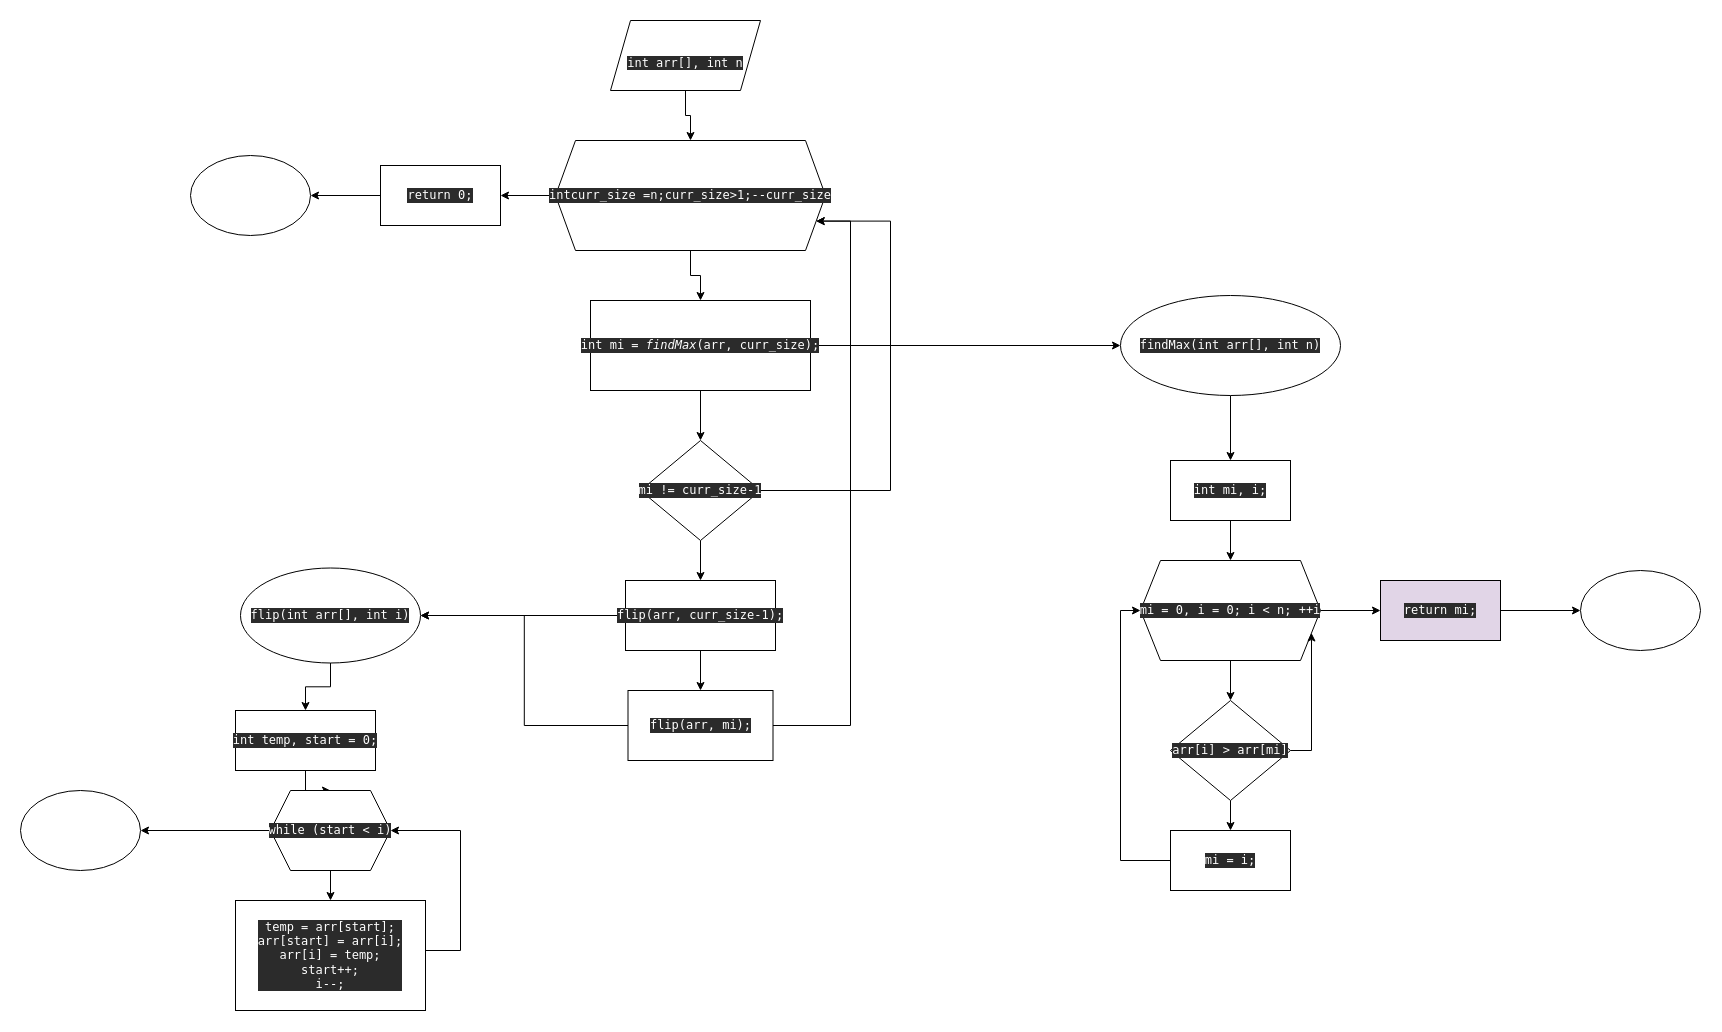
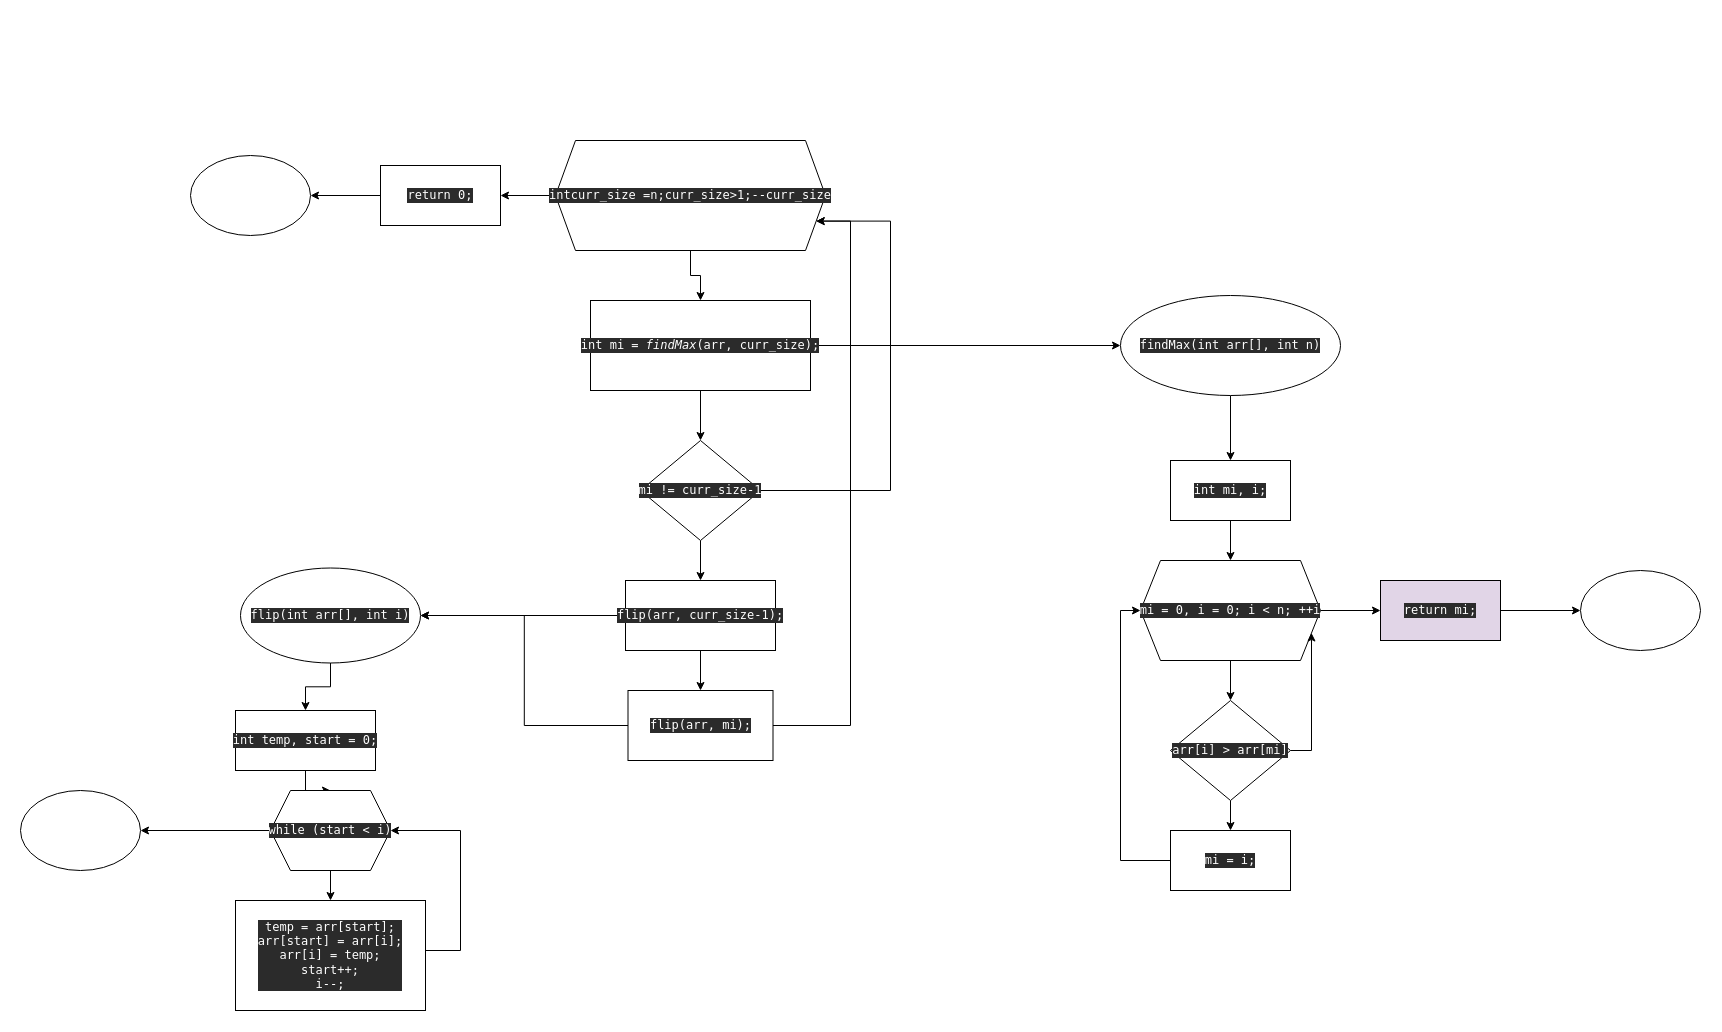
  <mxCell id="0" />
  <mxCell id="1" parent="0" />
- <mxCell id="2" style="edgeStyle=orthogonalEdgeStyle;rounded=0;orthogonalLoop=1;jettySize=auto;html=1;entryX=0.5;entryY=0;entryDx=0;entryDy=0;fontColor=#FFFFFF;" edge="1" parent="1" source="3" target="6"><mxGeometry relative="1" as="geometry" /></mxCell>
- <mxCell id="3" value="Введення:&lt;br&gt;&lt;div style=&quot;background-color: rgb(43, 43, 43); font-family: &amp;quot;JetBrains Mono&amp;quot;, monospace;&quot;&gt;&lt;pre&gt;int arr[]&lt;span style=&quot;&quot;&gt;, int &lt;/span&gt;n&lt;/pre&gt;&lt;/div&gt;" style="shape=parallelogram;perimeter=parallelogramPerimeter;whiteSpace=wrap;html=1;fixedSize=1;fontColor=#FFFFFF;" vertex="1" parent="1"><mxGeometry x="610" y="20" width="150" height="70" as="geometry" /></mxCell>
  <mxCell id="4" style="edgeStyle=orthogonalEdgeStyle;rounded=0;orthogonalLoop=1;jettySize=auto;html=1;entryX=0.5;entryY=0;entryDx=0;entryDy=0;fontColor=#FFFFFF;" edge="1" parent="1" source="6" target="9"><mxGeometry relative="1" as="geometry" /></mxCell>
  <mxCell id="5" style="edgeStyle=orthogonalEdgeStyle;rounded=0;orthogonalLoop=1;jettySize=auto;html=1;entryX=1;entryY=0.5;entryDx=0;entryDy=0;fontColor=#FFFFFF;" edge="1" parent="1" source="6" target="35"><mxGeometry relative="1" as="geometry" /></mxCell>
  <mxCell id="6" value="&lt;div style=&quot;background-color: rgb(43, 43, 43); font-family: &amp;quot;JetBrains Mono&amp;quot;, monospace;&quot;&gt;&lt;pre&gt;intcurr_size =n&lt;span style=&quot;&quot;&gt;;&lt;/span&gt;curr_size&amp;gt;&lt;span style=&quot;&quot;&gt;1&lt;/span&gt;&lt;span style=&quot;&quot;&gt;;&lt;/span&gt;--curr_size&lt;/pre&gt;&lt;/div&gt;" style="shape=hexagon;perimeter=hexagonPerimeter2;whiteSpace=wrap;html=1;fixedSize=1;fontColor=#FFFFFF;" vertex="1" parent="1"><mxGeometry x="555" y="140" width="270" height="110" as="geometry" /></mxCell>
  <mxCell id="7" style="edgeStyle=orthogonalEdgeStyle;rounded=0;orthogonalLoop=1;jettySize=auto;html=1;entryX=0.5;entryY=0;entryDx=0;entryDy=0;fontColor=#FFFFFF;" edge="1" parent="1" source="9" target="27"><mxGeometry relative="1" as="geometry" /></mxCell>
  <mxCell id="8" style="edgeStyle=orthogonalEdgeStyle;rounded=0;orthogonalLoop=1;jettySize=auto;html=1;entryX=0;entryY=0.5;entryDx=0;entryDy=0;fontColor=#FFFFFF;" edge="1" parent="1" source="9" target="11"><mxGeometry relative="1" as="geometry" /></mxCell>
  <mxCell id="9" value="&lt;div style=&quot;background-color: rgb(43, 43, 43); font-family: &amp;quot;JetBrains Mono&amp;quot;, monospace;&quot;&gt;&lt;pre&gt;int mi = &lt;span style=&quot;font-style:italic;&quot;&gt;findMax&lt;/span&gt;(arr&lt;span style=&quot;&quot;&gt;, &lt;/span&gt;curr_size)&lt;span style=&quot;&quot;&gt;;&lt;/span&gt;&lt;/pre&gt;&lt;/div&gt;" style="rounded=0;whiteSpace=wrap;html=1;fontColor=#FFFFFF;" vertex="1" parent="1"><mxGeometry x="590" y="300" width="220" height="90" as="geometry" /></mxCell>
  <mxCell id="10" style="edgeStyle=orthogonalEdgeStyle;rounded=0;orthogonalLoop=1;jettySize=auto;html=1;entryX=0.5;entryY=0;entryDx=0;entryDy=0;fontColor=#FFFFFF;" edge="1" parent="1" source="11" target="13"><mxGeometry relative="1" as="geometry" /></mxCell>
  <mxCell id="11" value="&lt;div style=&quot;background-color: rgb(43, 43, 43); font-family: &amp;quot;JetBrains Mono&amp;quot;, monospace;&quot;&gt;&lt;pre&gt;findMax(&lt;span style=&quot;&quot;&gt;int &lt;/span&gt;arr[]&lt;span style=&quot;&quot;&gt;, int &lt;/span&gt;n)&lt;/pre&gt;&lt;/div&gt;" style="ellipse;whiteSpace=wrap;html=1;fontColor=#FFFFFF;" vertex="1" parent="1"><mxGeometry x="1120" y="295" width="220" height="100" as="geometry" /></mxCell>
  <mxCell id="12" style="edgeStyle=orthogonalEdgeStyle;rounded=0;orthogonalLoop=1;jettySize=auto;html=1;entryX=0.5;entryY=0;entryDx=0;entryDy=0;fontColor=#FFFFFF;" edge="1" parent="1" source="13" target="16"><mxGeometry relative="1" as="geometry" /></mxCell>
  <mxCell id="13" value="&lt;div style=&quot;background-color: rgb(43, 43, 43); font-family: &amp;quot;JetBrains Mono&amp;quot;, monospace;&quot;&gt;&lt;pre&gt;int mi&lt;span style=&quot;&quot;&gt;, &lt;/span&gt;i&lt;span style=&quot;&quot;&gt;;&lt;br&gt;&lt;/span&gt;&lt;/pre&gt;&lt;/div&gt;" style="rounded=0;whiteSpace=wrap;html=1;fontColor=#FFFFFF;" vertex="1" parent="1"><mxGeometry x="1170" y="460" width="120" height="60" as="geometry" /></mxCell>
  <mxCell id="14" style="edgeStyle=orthogonalEdgeStyle;rounded=0;orthogonalLoop=1;jettySize=auto;html=1;entryX=0.5;entryY=0;entryDx=0;entryDy=0;fontColor=#FFFFFF;" edge="1" parent="1" source="16" target="19"><mxGeometry relative="1" as="geometry" /></mxCell>
  <mxCell id="15" style="edgeStyle=orthogonalEdgeStyle;rounded=0;orthogonalLoop=1;jettySize=auto;html=1;entryX=0;entryY=0.5;entryDx=0;entryDy=0;fontColor=#FFFFFF;" edge="1" parent="1" source="16" target="23"><mxGeometry relative="1" as="geometry" /></mxCell>
  <mxCell id="16" value="&lt;div style=&quot;background-color: rgb(43, 43, 43); font-family: &amp;quot;JetBrains Mono&amp;quot;, monospace;&quot;&gt;&lt;pre&gt;mi = 0&lt;span style=&quot;&quot;&gt;, &lt;/span&gt;i = &lt;span style=&quot;&quot;&gt;0&lt;/span&gt;&lt;span style=&quot;&quot;&gt;; &lt;/span&gt;i &amp;lt; n&lt;span style=&quot;&quot;&gt;; &lt;/span&gt;++i&lt;/pre&gt;&lt;/div&gt;" style="shape=hexagon;perimeter=hexagonPerimeter2;whiteSpace=wrap;html=1;fixedSize=1;fontColor=#FFFFFF;" vertex="1" parent="1"><mxGeometry x="1140" y="560" width="180" height="100" as="geometry" /></mxCell>
  <mxCell id="17" style="edgeStyle=orthogonalEdgeStyle;rounded=0;orthogonalLoop=1;jettySize=auto;html=1;entryX=0.5;entryY=0;entryDx=0;entryDy=0;fontColor=#FFFFFF;" edge="1" parent="1" source="19" target="21"><mxGeometry relative="1" as="geometry" /></mxCell>
  <mxCell id="18" style="edgeStyle=orthogonalEdgeStyle;rounded=0;orthogonalLoop=1;jettySize=auto;html=1;entryX=1;entryY=0.75;entryDx=0;entryDy=0;fontColor=#FFFFFF;" edge="1" parent="1" source="19" target="16"><mxGeometry relative="1" as="geometry"><Array as="points"><mxPoint x="1311" y="750" /></Array></mxGeometry></mxCell>
  <mxCell id="19" value="&lt;div style=&quot;background-color: rgb(43, 43, 43); font-family: &amp;quot;JetBrains Mono&amp;quot;, monospace;&quot;&gt;&lt;pre&gt;arr[i] &amp;gt; arr[mi]&lt;/pre&gt;&lt;/div&gt;" style="rhombus;whiteSpace=wrap;html=1;fontColor=#FFFFFF;" vertex="1" parent="1"><mxGeometry x="1170" y="700" width="120" height="100" as="geometry" /></mxCell>
  <mxCell id="20" style="edgeStyle=orthogonalEdgeStyle;rounded=0;orthogonalLoop=1;jettySize=auto;html=1;entryX=0;entryY=0.5;entryDx=0;entryDy=0;fontColor=#FFFFFF;" edge="1" parent="1" source="21" target="16"><mxGeometry relative="1" as="geometry"><Array as="points"><mxPoint x="1120" y="860" /><mxPoint x="1120" y="610" /></Array></mxGeometry></mxCell>
  <mxCell id="21" value="&lt;div style=&quot;background-color: rgb(43, 43, 43); font-family: &amp;quot;JetBrains Mono&amp;quot;, monospace;&quot;&gt;&lt;pre&gt;mi = i;&lt;/pre&gt;&lt;/div&gt;" style="rounded=0;whiteSpace=wrap;html=1;fontColor=#FFFFFF;" vertex="1" parent="1"><mxGeometry x="1170" y="830" width="120" height="60" as="geometry" /></mxCell>
  <mxCell id="22" style="edgeStyle=orthogonalEdgeStyle;rounded=0;orthogonalLoop=1;jettySize=auto;html=1;entryX=0;entryY=0.5;entryDx=0;entryDy=0;fontColor=#FFFFFF;" edge="1" parent="1" source="23" target="24"><mxGeometry relative="1" as="geometry" /></mxCell>
  <mxCell id="23" value="&lt;div style=&quot;background-color: rgb(43, 43, 43); font-family: &amp;quot;JetBrains Mono&amp;quot;, monospace;&quot;&gt;&lt;pre&gt;return mi&lt;span style=&quot;&quot;&gt;;&lt;/span&gt;&lt;/pre&gt;&lt;/div&gt;" style="rounded=0;whiteSpace=wrap;html=1;fontColor=#FFFFFF;fillColor=#e1d5e7;" vertex="1" parent="1"><mxGeometry x="1380" y="580" width="120" height="60" as="geometry" /></mxCell>
  <mxCell id="24" value="Кінець" style="ellipse;whiteSpace=wrap;html=1;fontColor=#FFFFFF;" vertex="1" parent="1"><mxGeometry x="1580" y="570" width="120" height="80" as="geometry" /></mxCell>
  <mxCell id="25" style="edgeStyle=orthogonalEdgeStyle;rounded=0;orthogonalLoop=1;jettySize=auto;html=1;entryX=0.5;entryY=0;entryDx=0;entryDy=0;fontColor=#FFFFFF;" edge="1" parent="1" source="27" target="33"><mxGeometry relative="1" as="geometry" /></mxCell>
  <mxCell id="26" style="edgeStyle=orthogonalEdgeStyle;rounded=0;orthogonalLoop=1;jettySize=auto;html=1;entryX=1;entryY=0.75;entryDx=0;entryDy=0;fontColor=#FFFFFF;" edge="1" parent="1" source="27" target="6"><mxGeometry relative="1" as="geometry"><Array as="points"><mxPoint x="890" y="490" /><mxPoint x="890" y="221" /></Array></mxGeometry></mxCell>
  <mxCell id="27" value="&lt;div style=&quot;background-color: rgb(43, 43, 43); font-family: &amp;quot;JetBrains Mono&amp;quot;, monospace;&quot;&gt;&lt;pre&gt;mi != curr_size-1&lt;/pre&gt;&lt;/div&gt;" style="rhombus;whiteSpace=wrap;html=1;fontColor=#FFFFFF;" vertex="1" parent="1"><mxGeometry x="640" y="440" width="120" height="100" as="geometry" /></mxCell>
  <mxCell id="28" style="edgeStyle=orthogonalEdgeStyle;rounded=0;orthogonalLoop=1;jettySize=auto;html=1;entryX=1;entryY=0.75;entryDx=0;entryDy=0;fontColor=#FFFFFF;" edge="1" parent="1" source="30" target="6"><mxGeometry relative="1" as="geometry"><Array as="points"><mxPoint x="850" y="725" /><mxPoint x="850" y="221" /></Array></mxGeometry></mxCell>
  <mxCell id="29" style="edgeStyle=orthogonalEdgeStyle;rounded=0;orthogonalLoop=1;jettySize=auto;html=1;entryX=1;entryY=0.5;entryDx=0;entryDy=0;fontColor=#FFFFFF;" edge="1" parent="1" source="30" target="38"><mxGeometry relative="1" as="geometry" /></mxCell>
  <mxCell id="30" value="&lt;div style=&quot;background-color: rgb(43, 43, 43); font-family: &amp;quot;JetBrains Mono&amp;quot;, monospace;&quot;&gt;&lt;pre&gt;flip(arr&lt;span style=&quot;&quot;&gt;, &lt;/span&gt;mi)&lt;span style=&quot;&quot;&gt;;&lt;/span&gt;&lt;/pre&gt;&lt;/div&gt;" style="rounded=0;whiteSpace=wrap;html=1;fontColor=#FFFFFF;" vertex="1" parent="1"><mxGeometry x="627.5" y="690" width="145" height="70" as="geometry" /></mxCell>
  <mxCell id="31" style="edgeStyle=orthogonalEdgeStyle;rounded=0;orthogonalLoop=1;jettySize=auto;html=1;entryX=0.5;entryY=0;entryDx=0;entryDy=0;fontColor=#FFFFFF;" edge="1" parent="1" source="33" target="30"><mxGeometry relative="1" as="geometry" /></mxCell>
  <mxCell id="32" style="edgeStyle=orthogonalEdgeStyle;rounded=0;orthogonalLoop=1;jettySize=auto;html=1;entryX=1;entryY=0.5;entryDx=0;entryDy=0;fontColor=#FFFFFF;" edge="1" parent="1" source="33" target="38"><mxGeometry relative="1" as="geometry" /></mxCell>
  <mxCell id="33" value="&lt;div style=&quot;background-color: rgb(43, 43, 43); font-family: &amp;quot;JetBrains Mono&amp;quot;, monospace;&quot;&gt;&lt;pre&gt;&lt;div style=&quot;font-family: &amp;quot;JetBrains Mono&amp;quot;, monospace;&quot;&gt;&lt;pre&gt;flip(arr&lt;span style=&quot;&quot;&gt;, &lt;/span&gt;curr_size-&lt;span style=&quot;&quot;&gt;1&lt;/span&gt;)&lt;span style=&quot;&quot;&gt;;&lt;br&gt;&lt;/span&gt;&lt;/pre&gt;&lt;/div&gt;&lt;/pre&gt;&lt;/div&gt;" style="rounded=0;whiteSpace=wrap;html=1;fontColor=#FFFFFF;" vertex="1" parent="1"><mxGeometry x="625" y="580" width="150" height="70" as="geometry" /></mxCell>
  <mxCell id="34" style="edgeStyle=orthogonalEdgeStyle;rounded=0;orthogonalLoop=1;jettySize=auto;html=1;entryX=1;entryY=0.5;entryDx=0;entryDy=0;fontColor=#FFFFFF;" edge="1" parent="1" source="35" target="36"><mxGeometry relative="1" as="geometry" /></mxCell>
  <mxCell id="35" value="&lt;div style=&quot;background-color: rgb(43, 43, 43); font-family: &amp;quot;JetBrains Mono&amp;quot;, monospace;&quot;&gt;&lt;pre&gt;return &lt;span style=&quot;&quot;&gt;0&lt;/span&gt;&lt;span style=&quot;&quot;&gt;;&lt;/span&gt;&lt;/pre&gt;&lt;/div&gt;" style="rounded=0;whiteSpace=wrap;html=1;fontColor=#FFFFFF;" vertex="1" parent="1"><mxGeometry x="380" y="165" width="120" height="60" as="geometry" /></mxCell>
  <mxCell id="36" value="Кінець" style="ellipse;whiteSpace=wrap;html=1;fontColor=#FFFFFF;" vertex="1" parent="1"><mxGeometry x="190" y="155" width="120" height="80" as="geometry" /></mxCell>
  <mxCell id="37" style="edgeStyle=orthogonalEdgeStyle;rounded=0;orthogonalLoop=1;jettySize=auto;html=1;entryX=0.5;entryY=0;entryDx=0;entryDy=0;fontColor=#FFFFFF;" edge="1" parent="1" source="38" target="40"><mxGeometry relative="1" as="geometry" /></mxCell>
  <mxCell id="38" value="&lt;div style=&quot;background-color: rgb(43, 43, 43); font-family: &amp;quot;JetBrains Mono&amp;quot;, monospace;&quot;&gt;&lt;pre&gt;flip(&lt;span style=&quot;&quot;&gt;int &lt;/span&gt;arr[]&lt;span style=&quot;&quot;&gt;, int &lt;/span&gt;i)&lt;/pre&gt;&lt;/div&gt;" style="ellipse;whiteSpace=wrap;html=1;fontColor=#FFFFFF;" vertex="1" parent="1"><mxGeometry x="240" y="567.5" width="180" height="95" as="geometry" /></mxCell>
  <mxCell id="39" style="edgeStyle=orthogonalEdgeStyle;rounded=0;orthogonalLoop=1;jettySize=auto;html=1;entryX=0.5;entryY=0;entryDx=0;entryDy=0;fontColor=#FFFFFF;" edge="1" parent="1" source="40" target="43"><mxGeometry relative="1" as="geometry" /></mxCell>
  <mxCell id="40" value="&lt;div style=&quot;background-color: rgb(43, 43, 43); font-family: &amp;quot;JetBrains Mono&amp;quot;, monospace;&quot;&gt;&lt;pre&gt;int temp&lt;span style=&quot;&quot;&gt;, &lt;/span&gt;start = &lt;span style=&quot;&quot;&gt;0&lt;/span&gt;&lt;span style=&quot;&quot;&gt;;&lt;/span&gt;&lt;/pre&gt;&lt;/div&gt;" style="rounded=0;whiteSpace=wrap;html=1;fontColor=#FFFFFF;" vertex="1" parent="1"><mxGeometry x="235" y="710" width="140" height="60" as="geometry" /></mxCell>
  <mxCell id="41" style="edgeStyle=orthogonalEdgeStyle;rounded=0;orthogonalLoop=1;jettySize=auto;html=1;entryX=0.5;entryY=0;entryDx=0;entryDy=0;fontColor=#FFFFFF;" edge="1" parent="1" source="43" target="45"><mxGeometry relative="1" as="geometry" /></mxCell>
  <mxCell id="42" style="edgeStyle=orthogonalEdgeStyle;rounded=0;orthogonalLoop=1;jettySize=auto;html=1;fontColor=#FFFFFF;" edge="1" parent="1" source="43"><mxGeometry relative="1" as="geometry"><mxPoint x="140" y="830" as="targetPoint" /></mxGeometry></mxCell>
  <mxCell id="43" value="&lt;div style=&quot;background-color: rgb(43, 43, 43); font-family: &amp;quot;JetBrains Mono&amp;quot;, monospace;&quot;&gt;&lt;pre&gt;while (start &amp;lt; i)&lt;/pre&gt;&lt;/div&gt;" style="shape=hexagon;perimeter=hexagonPerimeter2;whiteSpace=wrap;html=1;fixedSize=1;fontColor=#FFFFFF;" vertex="1" parent="1"><mxGeometry x="270" y="790" width="120" height="80" as="geometry" /></mxCell>
  <mxCell id="44" style="edgeStyle=orthogonalEdgeStyle;rounded=0;orthogonalLoop=1;jettySize=auto;html=1;entryX=1;entryY=0.5;entryDx=0;entryDy=0;fontColor=#FFFFFF;" edge="1" parent="1" source="45" target="43"><mxGeometry relative="1" as="geometry"><Array as="points"><mxPoint x="460" y="950" /><mxPoint x="460" y="830" /></Array></mxGeometry></mxCell>
  <mxCell id="45" value="&lt;div style=&quot;background-color: rgb(43, 43, 43); font-family: &amp;quot;JetBrains Mono&amp;quot;, monospace;&quot;&gt;&lt;pre&gt;temp = arr[start];&lt;br&gt;arr[start] = arr[i]&lt;span style=&quot;&quot;&gt;;&lt;br&gt;&lt;/span&gt;arr[i] = temp&lt;span style=&quot;&quot;&gt;;&lt;br&gt;&lt;/span&gt;start++&lt;span style=&quot;&quot;&gt;;&lt;br&gt;&lt;/span&gt;i--&lt;span style=&quot;&quot;&gt;;&lt;/span&gt;&lt;/pre&gt;&lt;/div&gt;" style="rounded=0;whiteSpace=wrap;html=1;fontColor=#FFFFFF;" vertex="1" parent="1"><mxGeometry x="235" y="900" width="190" height="110" as="geometry" /></mxCell>
  <mxCell id="46" value="Кінець" style="ellipse;whiteSpace=wrap;html=1;fontColor=#FFFFFF;" vertex="1" parent="1"><mxGeometry x="20" y="790" width="120" height="80" as="geometry" /></mxCell>
  <mxCell id="47" value="&lt;b&gt;Так&lt;/b&gt;" style="text;html=1;align=center;verticalAlign=middle;resizable=0;points=[];autosize=1;strokeColor=none;fillColor=none;fontColor=#FFFFFF;" vertex="1" parent="1"><mxGeometry x="650" y="250" width="40" height="30" as="geometry" /></mxCell>
  <mxCell id="48" value="&lt;b&gt;Так&lt;/b&gt;" style="text;html=1;align=center;verticalAlign=middle;resizable=0;points=[];autosize=1;strokeColor=none;fillColor=none;fontColor=#FFFFFF;" vertex="1" parent="1"><mxGeometry x="700" y="530" width="40" height="30" as="geometry" /></mxCell>
  <mxCell id="49" value="&lt;b&gt;Так&lt;/b&gt;" style="text;html=1;align=center;verticalAlign=middle;resizable=0;points=[];autosize=1;strokeColor=none;fillColor=none;fontColor=#FFFFFF;" vertex="1" parent="1"><mxGeometry x="1230" y="662.5" width="40" height="30" as="geometry" /></mxCell>
  <mxCell id="50" value="&lt;b&gt;Так&lt;/b&gt;" style="text;html=1;align=center;verticalAlign=middle;resizable=0;points=[];autosize=1;strokeColor=none;fillColor=none;fontColor=#FFFFFF;" vertex="1" parent="1"><mxGeometry x="1230" y="790" width="40" height="30" as="geometry" /></mxCell>
  <mxCell id="51" value="&lt;b&gt;Ні&lt;/b&gt;" style="text;html=1;align=center;verticalAlign=middle;resizable=0;points=[];autosize=1;strokeColor=none;fillColor=none;fontColor=#FFFFFF;" vertex="1" parent="1"><mxGeometry x="1310" y="580" width="40" height="30" as="geometry" /></mxCell>
  <mxCell id="52" value="&lt;b&gt;Ні&lt;/b&gt;" style="text;html=1;align=center;verticalAlign=middle;resizable=0;points=[];autosize=1;strokeColor=none;fillColor=none;fontColor=#FFFFFF;" vertex="1" parent="1"><mxGeometry x="1270" y="750" width="40" height="30" as="geometry" /></mxCell>
  <mxCell id="53" value="&lt;b&gt;Ні&lt;/b&gt;" style="text;html=1;align=center;verticalAlign=middle;resizable=0;points=[];autosize=1;strokeColor=none;fillColor=none;fontColor=#FFFFFF;" vertex="1" parent="1"><mxGeometry x="740" y="460" width="40" height="30" as="geometry" /></mxCell>
  <mxCell id="54" value="&lt;b&gt;Так&lt;/b&gt;" style="text;html=1;align=center;verticalAlign=middle;resizable=0;points=[];autosize=1;strokeColor=none;fillColor=none;fontColor=#FFFFFF;" vertex="1" parent="1"><mxGeometry x="330" y="870" width="40" height="30" as="geometry" /></mxCell>
  <mxCell id="55" value="&lt;b&gt;Ні&lt;/b&gt;" style="text;html=1;align=center;verticalAlign=middle;resizable=0;points=[];autosize=1;strokeColor=none;fillColor=none;fontColor=#FFFFFF;" vertex="1" parent="1"><mxGeometry x="240" y="800" width="40" height="30" as="geometry" /></mxCell>
  <mxCell id="56" value="&lt;b&gt;Ні&lt;/b&gt;" style="text;html=1;align=center;verticalAlign=middle;resizable=0;points=[];autosize=1;strokeColor=none;fillColor=none;fontColor=#FFFFFF;" vertex="1" parent="1"><mxGeometry x="530" y="165" width="40" height="30" as="geometry" /></mxCell>
